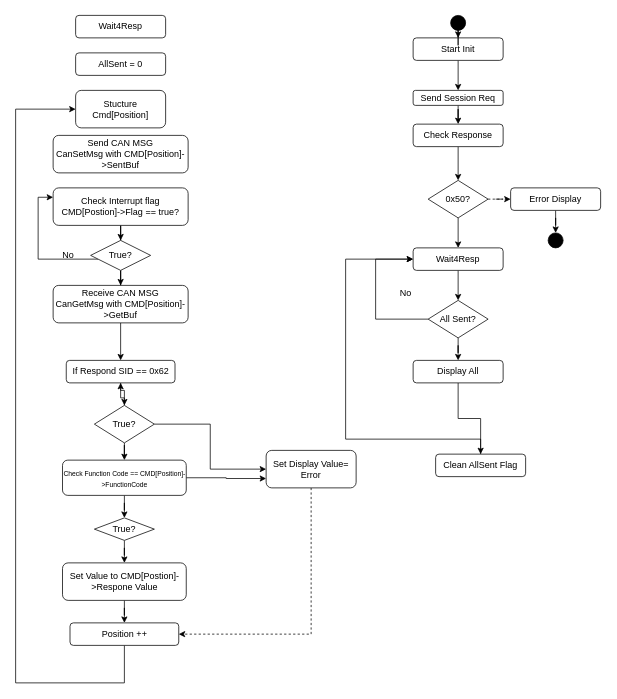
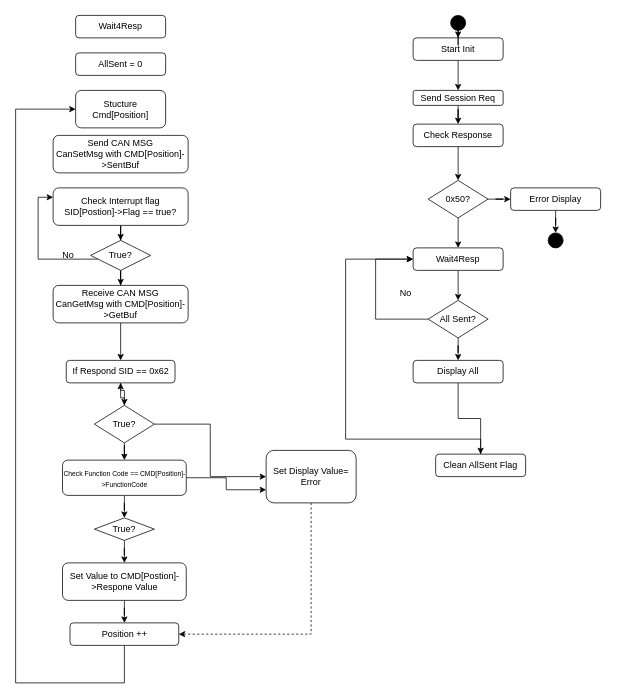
  <mxCell id="0" />
  <mxCell id="1" parent="0" />
  <mxCell id="2" style="edgeStyle=orthogonalEdgeStyle;rounded=0;orthogonalLoop=1;jettySize=auto;html=1;" edge="1" parent="1" source="3" target="7"><mxGeometry relative="1" as="geometry" /></mxCell>
  <mxCell id="3" value="Start Init" style="rounded=1;whiteSpace=wrap;html=1;" vertex="1" parent="1"><mxGeometry x="550" y="50" width="120" height="30" as="geometry" /></mxCell>
  <mxCell id="4" style="edgeStyle=orthogonalEdgeStyle;rounded=0;orthogonalLoop=1;jettySize=auto;html=1;" edge="1" parent="1" source="5" target="3"><mxGeometry relative="1" as="geometry" /></mxCell>
  <mxCell id="5" value="" style="ellipse;whiteSpace=wrap;html=1;aspect=fixed;fillColor=#000000;" vertex="1" parent="1"><mxGeometry x="600" y="20" width="20" height="20" as="geometry" /></mxCell>
  <mxCell id="6" style="edgeStyle=orthogonalEdgeStyle;rounded=0;orthogonalLoop=1;jettySize=auto;html=1;" edge="1" parent="1" source="7" target="9"><mxGeometry relative="1" as="geometry" /></mxCell>
  <mxCell id="7" value="Send Session Req" style="rounded=1;whiteSpace=wrap;html=1;" vertex="1" parent="1"><mxGeometry x="550" y="120" width="120" height="20" as="geometry" /></mxCell>
  <mxCell id="8" style="edgeStyle=orthogonalEdgeStyle;rounded=0;orthogonalLoop=1;jettySize=auto;html=1;entryX=0.5;entryY=0;entryDx=0;entryDy=0;" edge="1" parent="1" source="9" target="12"><mxGeometry relative="1" as="geometry" /></mxCell>
  <mxCell id="9" value="Check Response" style="rounded=1;whiteSpace=wrap;html=1;" vertex="1" parent="1"><mxGeometry x="550" y="165" width="120" height="30" as="geometry" /></mxCell>
  <mxCell id="10" style="edgeStyle=orthogonalEdgeStyle;rounded=0;orthogonalLoop=1;jettySize=auto;html=1;entryX=0.5;entryY=0;entryDx=0;entryDy=0;" edge="1" parent="1" source="12" target="17"><mxGeometry relative="1" as="geometry" /></mxCell>
- <mxCell id="11" style="edgeStyle=orthogonalEdgeStyle;rounded=0;orthogonalLoop=1;jettySize=auto;html=1;dashed=1;" edge="1" parent="1" source="12" target="14"><mxGeometry relative="1" as="geometry" /></mxCell>
+ <mxCell id="11" style="edgeStyle=orthogonalEdgeStyle;rounded=0;orthogonalLoop=1;jettySize=auto;html=1;" edge="1" parent="1" source="12" target="14"><mxGeometry relative="1" as="geometry" /></mxCell>
  <mxCell id="12" value="0x50?" style="rhombus;whiteSpace=wrap;html=1;fillColor=#FFFFFF;" vertex="1" parent="1"><mxGeometry x="570" y="240" width="80" height="50" as="geometry" /></mxCell>
  <mxCell id="13" style="edgeStyle=orthogonalEdgeStyle;rounded=0;orthogonalLoop=1;jettySize=auto;html=1;entryX=0.5;entryY=0;entryDx=0;entryDy=0;" edge="1" parent="1" source="14" target="15"><mxGeometry relative="1" as="geometry" /></mxCell>
  <mxCell id="14" value="Error Display" style="rounded=1;whiteSpace=wrap;html=1;" vertex="1" parent="1"><mxGeometry x="680" y="250" width="120" height="30" as="geometry" /></mxCell>
  <mxCell id="15" value="" style="ellipse;whiteSpace=wrap;html=1;aspect=fixed;fillColor=#000000;" vertex="1" parent="1"><mxGeometry x="730" y="310" width="20" height="20" as="geometry" /></mxCell>
  <mxCell id="16" style="edgeStyle=orthogonalEdgeStyle;rounded=0;orthogonalLoop=1;jettySize=auto;html=1;" edge="1" parent="1" source="17" target="20"><mxGeometry relative="1" as="geometry" /></mxCell>
  <mxCell id="17" value="Wait4Resp" style="rounded=1;whiteSpace=wrap;html=1;" vertex="1" parent="1"><mxGeometry x="550" y="330" width="120" height="30" as="geometry" /></mxCell>
  <mxCell id="18" style="edgeStyle=orthogonalEdgeStyle;rounded=0;orthogonalLoop=1;jettySize=auto;html=1;entryX=0;entryY=0.5;entryDx=0;entryDy=0;" edge="1" parent="1" source="20" target="17"><mxGeometry relative="1" as="geometry"><mxPoint x="520" y="340" as="targetPoint" /><Array as="points"><mxPoint x="500" y="425" /><mxPoint x="500" y="345" /></Array></mxGeometry></mxCell>
  <mxCell id="19" style="edgeStyle=orthogonalEdgeStyle;rounded=0;orthogonalLoop=1;jettySize=auto;html=1;entryX=0.5;entryY=0;entryDx=0;entryDy=0;" edge="1" parent="1" source="20" target="23"><mxGeometry relative="1" as="geometry" /></mxCell>
  <mxCell id="20" value="All Sent?" style="rhombus;whiteSpace=wrap;html=1;fillColor=#FFFFFF;" vertex="1" parent="1"><mxGeometry x="570" y="400" width="80" height="50" as="geometry" /></mxCell>
  <mxCell id="21" value="No" style="text;html=1;align=center;verticalAlign=middle;resizable=0;points=[];autosize=1;" vertex="1" parent="1"><mxGeometry x="525" y="380" width="30" height="20" as="geometry" /></mxCell>
  <mxCell id="22" style="edgeStyle=orthogonalEdgeStyle;rounded=0;orthogonalLoop=1;jettySize=auto;html=1;" edge="1" parent="1" source="23" target="25"><mxGeometry relative="1" as="geometry" /></mxCell>
  <mxCell id="23" value="Display All" style="rounded=1;whiteSpace=wrap;html=1;" vertex="1" parent="1"><mxGeometry x="550" y="480" width="120" height="30" as="geometry" /></mxCell>
  <mxCell id="24" style="edgeStyle=orthogonalEdgeStyle;rounded=0;orthogonalLoop=1;jettySize=auto;html=1;" edge="1" parent="1" source="25" target="17"><mxGeometry relative="1" as="geometry"><Array as="points"><mxPoint x="460" y="585" /><mxPoint x="460" y="345" /></Array></mxGeometry></mxCell>
  <mxCell id="25" value="Clean AllSent Flag" style="rounded=1;whiteSpace=wrap;html=1;" vertex="1" parent="1"><mxGeometry x="580" y="605" width="120" height="30" as="geometry" /></mxCell>
  <mxCell id="26" value="Wait4Resp" style="rounded=1;whiteSpace=wrap;html=1;" vertex="1" parent="1"><mxGeometry x="100" y="20" width="120" height="30" as="geometry" /></mxCell>
  <mxCell id="27" value="AllSent = 0" style="rounded=1;whiteSpace=wrap;html=1;fillColor=#FFFFFF;" vertex="1" parent="1"><mxGeometry x="100" y="70" width="120" height="30" as="geometry" /></mxCell>
  <mxCell id="28" value="Stucture Cmd[Position]" style="rounded=1;whiteSpace=wrap;html=1;fillColor=#FFFFFF;" vertex="1" parent="1"><mxGeometry x="100" y="120" width="120" height="50" as="geometry" /></mxCell>
  <mxCell id="29" value="Send CAN MSG&lt;br&gt;CanSetMsg with CMD[Position]-&amp;gt;SentBuf" style="rounded=1;whiteSpace=wrap;html=1;fillColor=#FFFFFF;" vertex="1" parent="1"><mxGeometry x="70" y="180" width="180" height="50" as="geometry" /></mxCell>
  <mxCell id="30" style="edgeStyle=orthogonalEdgeStyle;rounded=0;orthogonalLoop=1;jettySize=auto;html=1;entryX=0.5;entryY=0;entryDx=0;entryDy=0;" edge="1" parent="1" source="31" target="34"><mxGeometry relative="1" as="geometry" /></mxCell>
- <mxCell id="31" value="Check Interrupt flag&lt;br&gt;CMD[Postion]-&amp;gt;Flag == true?" style="rounded=1;whiteSpace=wrap;html=1;fillColor=#FFFFFF;" vertex="1" parent="1"><mxGeometry x="70" y="250" width="180" height="50" as="geometry" /></mxCell>
+ <mxCell id="31" value="Check Interrupt flag&lt;br&gt;SID[Postion]-&amp;gt;Flag == true?" style="rounded=1;whiteSpace=wrap;html=1;fillColor=#FFFFFF;" vertex="1" parent="1"><mxGeometry x="70" y="250" width="180" height="50" as="geometry" /></mxCell>
  <mxCell id="32" style="edgeStyle=orthogonalEdgeStyle;rounded=0;orthogonalLoop=1;jettySize=auto;html=1;entryX=0;entryY=0.25;entryDx=0;entryDy=0;" edge="1" parent="1" source="34" target="31"><mxGeometry relative="1" as="geometry"><Array as="points"><mxPoint x="50" y="345" /><mxPoint x="50" y="263" /></Array></mxGeometry></mxCell>
  <mxCell id="33" style="edgeStyle=orthogonalEdgeStyle;rounded=0;orthogonalLoop=1;jettySize=auto;html=1;" edge="1" parent="1" source="34" target="37"><mxGeometry relative="1" as="geometry" /></mxCell>
  <mxCell id="34" value="True?" style="rhombus;whiteSpace=wrap;html=1;fillColor=#FFFFFF;" vertex="1" parent="1"><mxGeometry x="120" y="320" width="80" height="40" as="geometry" /></mxCell>
  <mxCell id="35" value="No" style="text;html=1;align=center;verticalAlign=middle;resizable=0;points=[];autosize=1;" vertex="1" parent="1"><mxGeometry x="75" y="330" width="30" height="20" as="geometry" /></mxCell>
  <mxCell id="36" style="edgeStyle=orthogonalEdgeStyle;rounded=0;orthogonalLoop=1;jettySize=auto;html=1;" edge="1" parent="1" source="37" target="39"><mxGeometry relative="1" as="geometry" /></mxCell>
  <mxCell id="37" value="Receive CAN MSG&lt;br&gt;CanGetMsg with CMD[Position]-&amp;gt;GetBuf" style="rounded=1;whiteSpace=wrap;html=1;fillColor=#FFFFFF;" vertex="1" parent="1"><mxGeometry x="70" y="380" width="180" height="50" as="geometry" /></mxCell>
  <mxCell id="38" style="edgeStyle=orthogonalEdgeStyle;rounded=0;orthogonalLoop=1;jettySize=auto;html=1;" edge="1" parent="1" source="39" target="43"><mxGeometry relative="1" as="geometry" /></mxCell>
  <mxCell id="39" value="If Respond SID == 0x62" style="rounded=1;whiteSpace=wrap;html=1;fillColor=#FFFFFF;" vertex="1" parent="1"><mxGeometry x="87.5" y="480" width="145" height="30" as="geometry" /></mxCell>
  <mxCell id="40" style="edgeStyle=orthogonalEdgeStyle;rounded=0;orthogonalLoop=1;jettySize=auto;html=1;entryX=0;entryY=0.5;entryDx=0;entryDy=0;" edge="1" parent="1" source="43" target="45"><mxGeometry relative="1" as="geometry" /></mxCell>
  <mxCell id="41" style="edgeStyle=orthogonalEdgeStyle;rounded=0;orthogonalLoop=1;jettySize=auto;html=1;" edge="1" parent="1" source="43" target="48"><mxGeometry relative="1" as="geometry" /></mxCell>
  <mxCell id="42" value="" style="edgeStyle=orthogonalEdgeStyle;rounded=0;orthogonalLoop=1;jettySize=auto;html=1;" edge="1" parent="1" source="43" target="39"><mxGeometry relative="1" as="geometry" /></mxCell>
  <mxCell id="43" value="True?" style="rhombus;whiteSpace=wrap;html=1;fillColor=#FFFFFF;" vertex="1" parent="1"><mxGeometry x="125" y="540" width="80" height="50" as="geometry" /></mxCell>
  <mxCell id="44" style="edgeStyle=orthogonalEdgeStyle;rounded=0;orthogonalLoop=1;jettySize=auto;html=1;entryX=1;entryY=0.5;entryDx=0;entryDy=0;dashed=1;" edge="1" parent="1" source="45" target="54"><mxGeometry relative="1" as="geometry"><Array as="points"><mxPoint x="414" y="845" /></Array></mxGeometry></mxCell>
- <mxCell id="45" value="Set Display Value= Error" style="rounded=1;whiteSpace=wrap;html=1;fillColor=#FFFFFF;" vertex="1" parent="1"><mxGeometry x="354" y="600" width="120" height="50" as="geometry" /></mxCell>
+ <mxCell id="45" value="Set Display Value= Error" style="rounded=1;whiteSpace=wrap;html=1;fillColor=#FFFFFF;" vertex="1" parent="1"><mxGeometry x="354" y="600" width="120" height="70" as="geometry" /></mxCell>
  <mxCell id="46" style="edgeStyle=orthogonalEdgeStyle;rounded=0;orthogonalLoop=1;jettySize=auto;html=1;entryX=0;entryY=0.75;entryDx=0;entryDy=0;" edge="1" parent="1" source="48" target="45"><mxGeometry relative="1" as="geometry" /></mxCell>
  <mxCell id="47" style="edgeStyle=orthogonalEdgeStyle;rounded=0;orthogonalLoop=1;jettySize=auto;html=1;entryX=0.5;entryY=0;entryDx=0;entryDy=0;" edge="1" parent="1" source="48" target="50"><mxGeometry relative="1" as="geometry" /></mxCell>
  <mxCell id="48" value="&lt;font style=&quot;font-size: 9px&quot;&gt;Check Function Code == CMD[Position]-&amp;gt;FunctionCode&lt;/font&gt;" style="rounded=1;whiteSpace=wrap;html=1;fillColor=#FFFFFF;" vertex="1" parent="1"><mxGeometry x="82.5" y="613" width="165" height="47" as="geometry" /></mxCell>
  <mxCell id="49" style="edgeStyle=orthogonalEdgeStyle;rounded=0;orthogonalLoop=1;jettySize=auto;html=1;entryX=0.5;entryY=0;entryDx=0;entryDy=0;" edge="1" parent="1" source="50" target="52"><mxGeometry relative="1" as="geometry" /></mxCell>
  <mxCell id="50" value="True?" style="rhombus;whiteSpace=wrap;html=1;fillColor=#FFFFFF;" vertex="1" parent="1"><mxGeometry x="125" y="690" width="80" height="30" as="geometry" /></mxCell>
  <mxCell id="51" style="edgeStyle=orthogonalEdgeStyle;rounded=0;orthogonalLoop=1;jettySize=auto;html=1;entryX=0.5;entryY=0;entryDx=0;entryDy=0;" edge="1" parent="1" source="52" target="54"><mxGeometry relative="1" as="geometry" /></mxCell>
  <mxCell id="52" value="Set Value to CMD[Postion]-&amp;gt;Respone Value" style="rounded=1;whiteSpace=wrap;html=1;fillColor=#FFFFFF;" vertex="1" parent="1"><mxGeometry x="82.5" y="750" width="165" height="50" as="geometry" /></mxCell>
  <mxCell id="53" style="edgeStyle=orthogonalEdgeStyle;rounded=0;orthogonalLoop=1;jettySize=auto;html=1;entryX=0;entryY=0.5;entryDx=0;entryDy=0;exitX=0.5;exitY=1;exitDx=0;exitDy=0;" edge="1" parent="1" source="54" target="28"><mxGeometry relative="1" as="geometry"><mxPoint x="20" y="190" as="targetPoint" /><Array as="points"><mxPoint x="165" y="910" /><mxPoint x="20" y="910" /><mxPoint x="20" y="145" /></Array></mxGeometry></mxCell>
  <mxCell id="54" value="Position ++" style="rounded=1;whiteSpace=wrap;html=1;fillColor=#FFFFFF;" vertex="1" parent="1"><mxGeometry x="92.5" y="830" width="145" height="30" as="geometry" /></mxCell>
